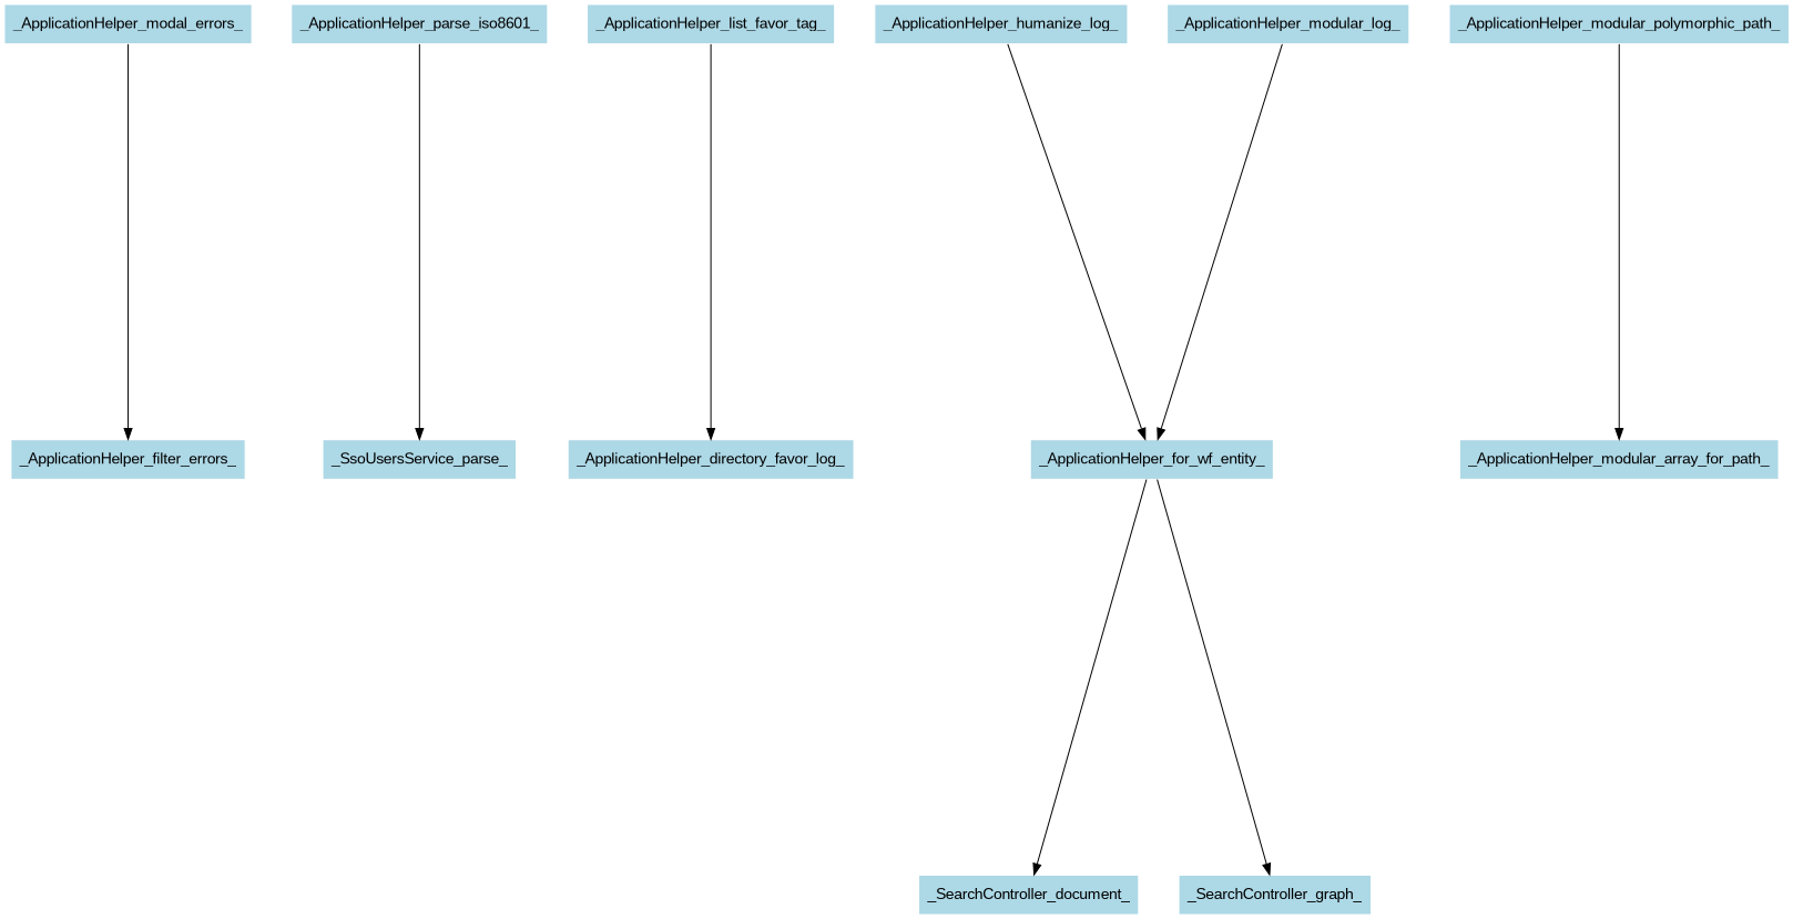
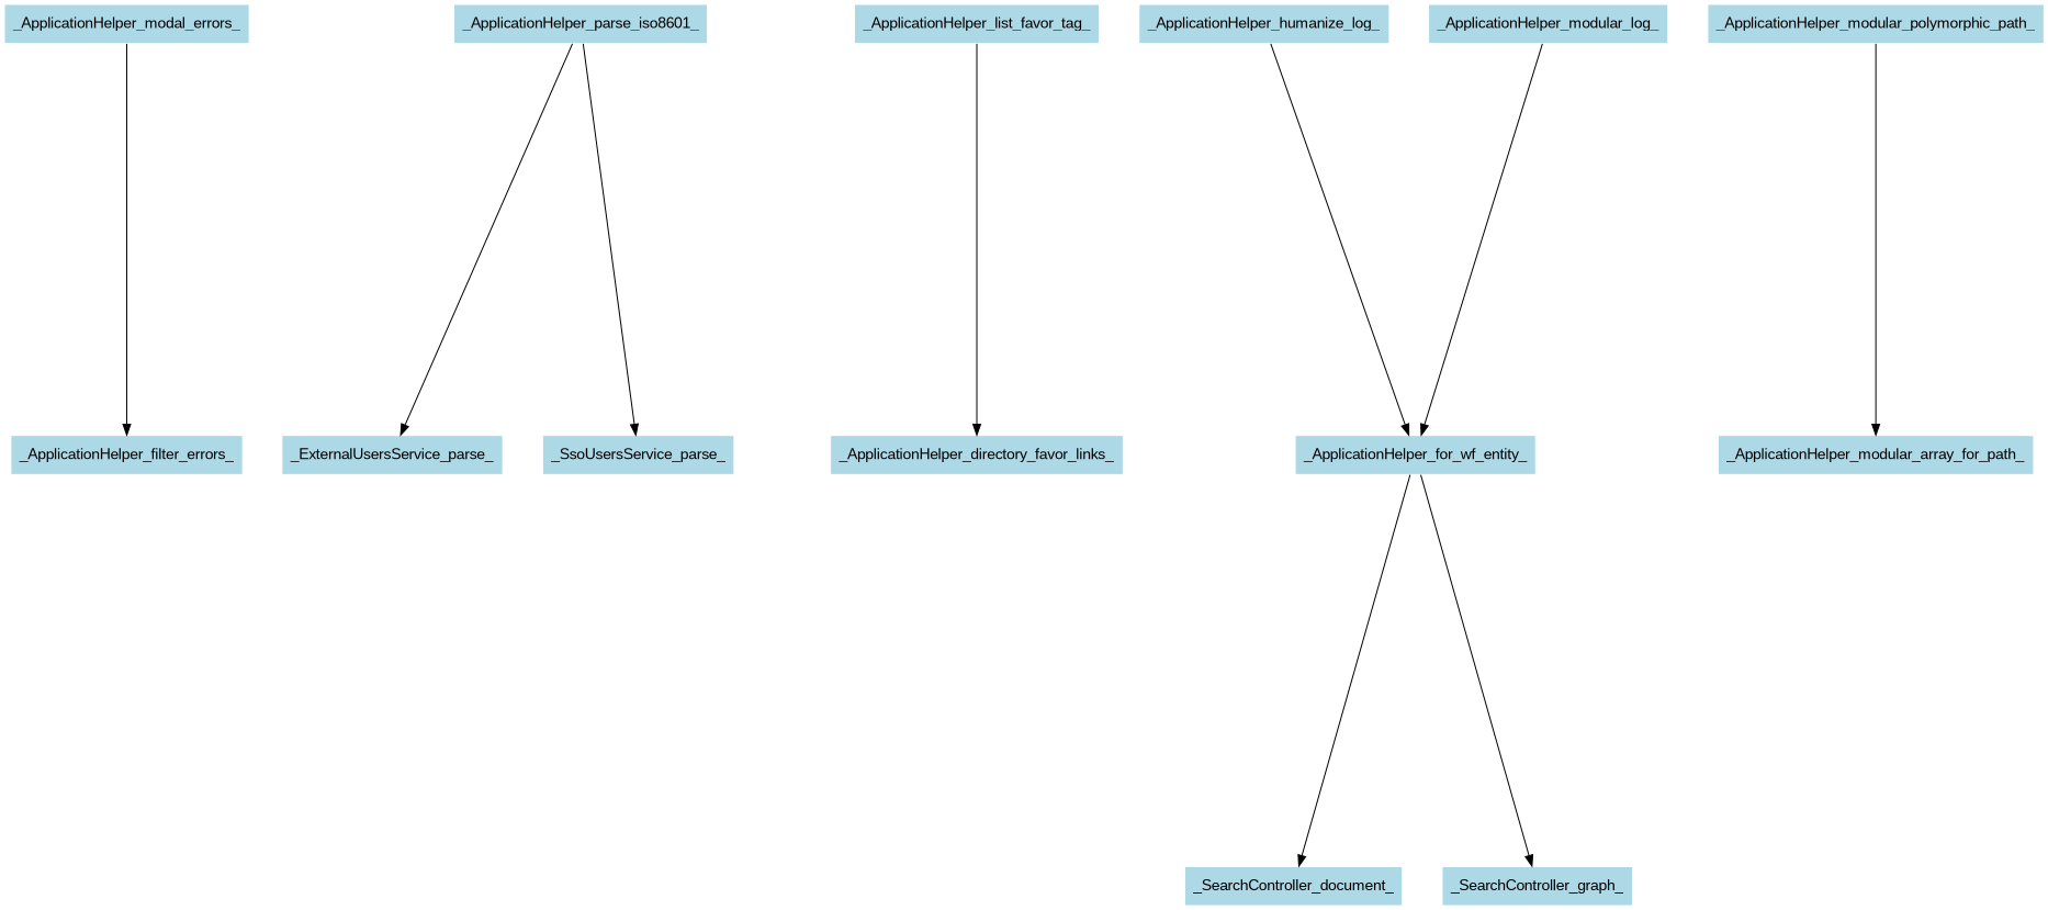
  digraph {
    nodesep=0.5
    ranksep=5
    node [color=white fillcolor=lightblue fontname=Arial shape=box style=filled]
    edge [fontname=Arial]
    _ApplicationHelper_modal_errors_
    _ApplicationHelper_filter_errors_
    _ApplicationHelper_parse_iso8601_
+   _ExternalUsersService_parse_
    _SsoUsersService_parse_
    _ApplicationHelper_list_favor_tag_
-   _ApplicationHelper_directory_favor_links_ [label=_ApplicationHelper_directory_favor_log_]
+   _ApplicationHelper_directory_favor_links_
    n8 [label=_ApplicationHelper_for_wf_entity_]
    _ApplicationHelper_humanize_log_
    _SearchController_document_
    _SearchController_graph_
    n12 [label=_ApplicationHelper_modular_log_]
    _ApplicationHelper_modular_polymorphic_path_
    _ApplicationHelper_modular_array_for_path_
    _ApplicationHelper_modal_errors_ -> _ApplicationHelper_filter_errors_
+   _ApplicationHelper_parse_iso8601_ -> _ExternalUsersService_parse_
    _ApplicationHelper_parse_iso8601_ -> _SsoUsersService_parse_
    _ApplicationHelper_list_favor_tag_ -> _ApplicationHelper_directory_favor_links_
    n8 -> _SearchController_document_
    n8 -> _SearchController_graph_
    _ApplicationHelper_humanize_log_ -> n8
    n12 -> n8
    _ApplicationHelper_modular_polymorphic_path_ -> _ApplicationHelper_modular_array_for_path_
  }
